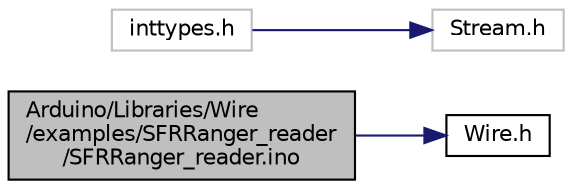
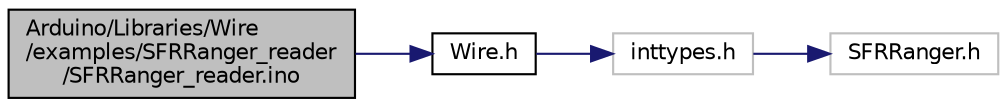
  digraph {
    rankdir=LR
    node [color=black fillcolor=white fontname=Helvetica fontsize=10 shape=record style=filled]
    edge [color=midnightblue fontname=Helvetica fontsize=10 labelfontname=Helvetica labelfontsize=10 style=solid]
    n1 [fillcolor=grey75 fontcolor=black height=0.2 label="Arduino/Libraries/Wire\l/examples/SFRRanger_reader\l/SFRRanger_reader.ino" width=0.4]
    n2 [height=0.2 label="Wire.h" width=0.4]
    n3 [color=grey75 height=0.2 label="inttypes.h" width=0.4]
-   n4 [color=grey75 height=0.2 label="Stream.h" width=0.4]
+   n4 [color=grey75 height=0.2 label="SFRRanger.h" width=0.4]
    n1 -> n2
+   n2 -> n3
    n3 -> n4
  }
